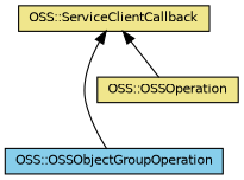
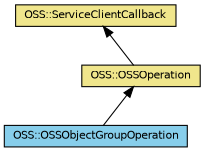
  digraph {
    node [color=black fillcolor=khaki fontname=Helvetica fontsize=10 shape=record style=filled]
    edge [color=black dir=back fontname=Helvetica fontsize=10 labelfontname=Helvetica labelfontsize=10 style=solid]
    n1 [fillcolor=skyblue fontcolor=black height=0.2 label="OSS::OSSObjectGroupOperation" width=0.4]
    n2 [height=0.2 label="OSS::OSSOperation" width=0.4]
    n3 [height=0.2 label="OSS::ServiceClientCallback" width=0.4]
-   n3 -> n1
+   n2 -> n1
    n3 -> n2
  }
